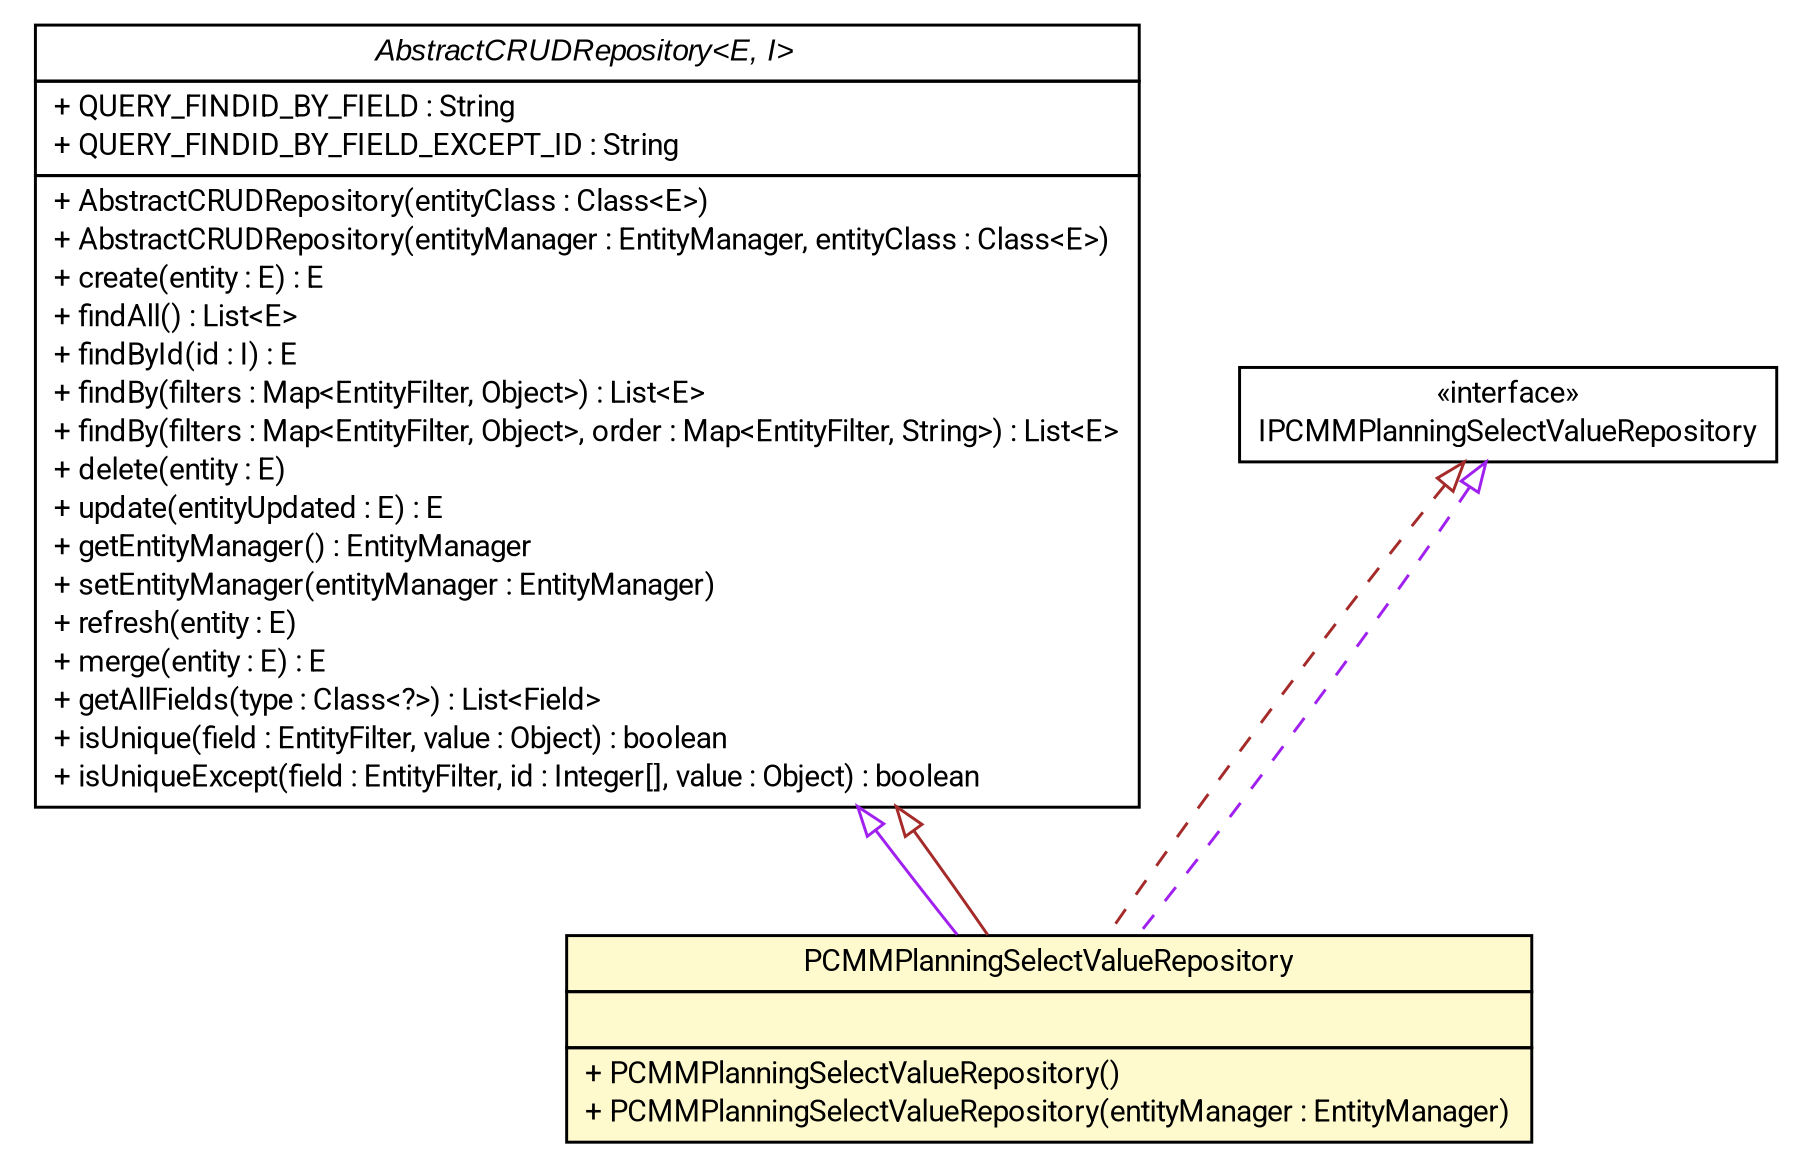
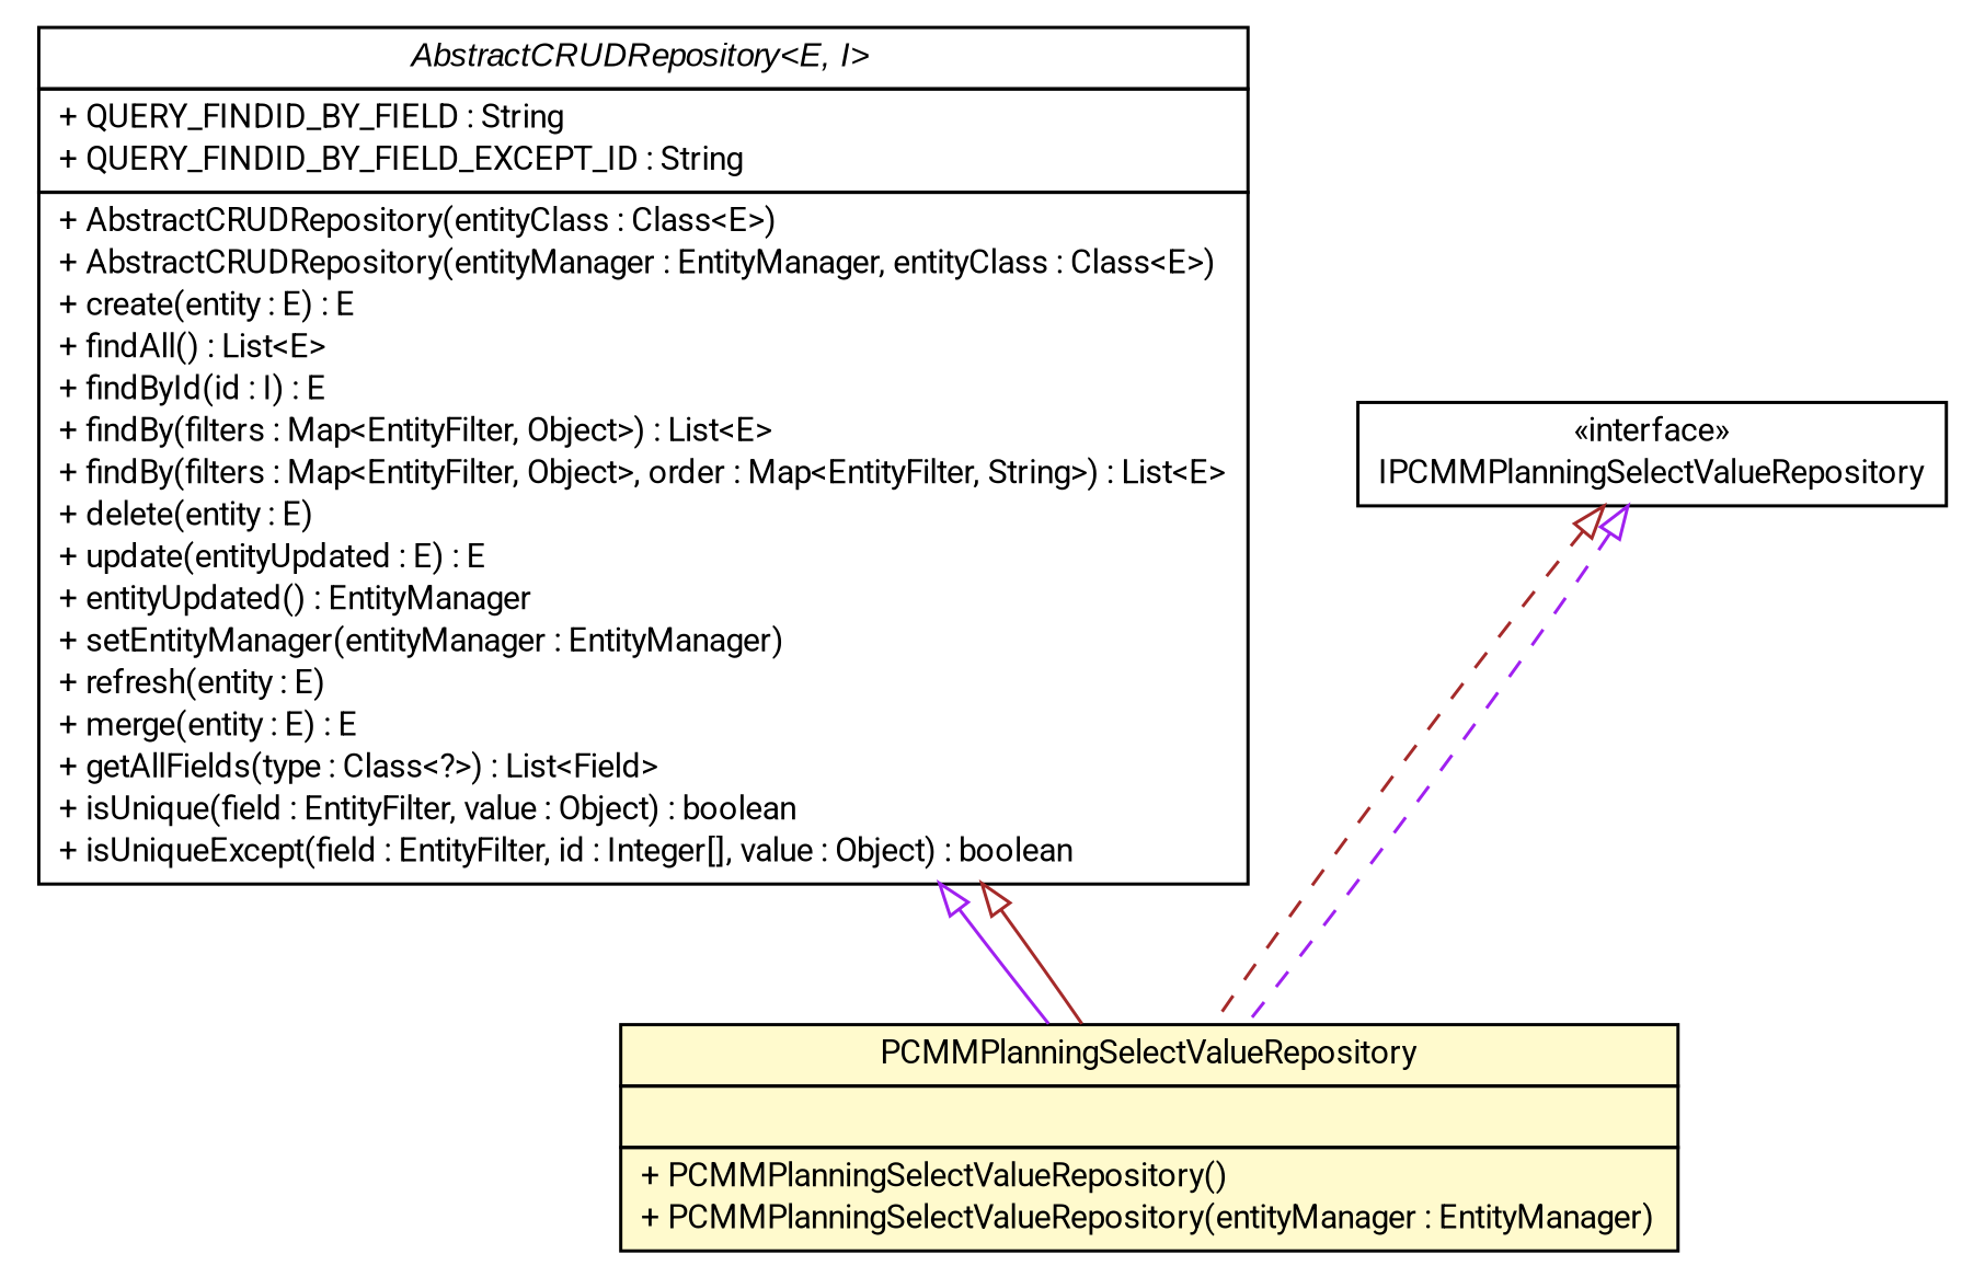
  digraph {
    nodesep=0.25
    ranksep=0.5
    fontname=Roboto
    node [fontcolor=black fontname=Roboto fontsize=10.0 shape=plaintext]
    edge [arrowtail=empty dir=back fontname=Roboto fontsize=10 headport=p labelfontname=arial labelfontsize=10 tailport=p color=purple]
-   n1 [label=<<table title="gov.sandia.cf.dao.AbstractCRUDRepository" border="0" cellborder="1" cellspacing="0" cellpadding="2" port="p" href="../AbstractCRUDRepository.html"> 		<tr><td><table border="0" cellspacing="0" cellpadding="1"> <tr><td align="center" balign="center"><font face="arial italic"> AbstractCRUDRepository&lt;E, I&gt; </font></td></tr> 		</table></td></tr> 		<tr><td><table border="0" cellspacing="0" cellpadding="1"> <tr><td align="left" balign="left"> + QUERY_FINDID_BY_FIELD : String </td></tr> <tr><td align="left" balign="left"> + QUERY_FINDID_BY_FIELD_EXCEPT_ID : String </td></tr> 		</table></td></tr> 		<tr><td><table border="0" cellspacing="0" cellpadding="1"> <tr><td align="left" balign="left"> + AbstractCRUDRepository(entityClass : Class&lt;E&gt;) </td></tr> <tr><td align="left" balign="left"> + AbstractCRUDRepository(entityManager : EntityManager, entityClass : Class&lt;E&gt;) </td></tr> <tr><td align="left" balign="left"> + create(entity : E) : E </td></tr> <tr><td align="left" balign="left"> + findAll() : List&lt;E&gt; </td></tr> <tr><td align="left" balign="left"> + findById(id : I) : E </td></tr> <tr><td align="left" balign="left"> + findBy(filters : Map&lt;EntityFilter, Object&gt;) : List&lt;E&gt; </td></tr> <tr><td align="left" balign="left"> + findBy(filters : Map&lt;EntityFilter, Object&gt;, order : Map&lt;EntityFilter, String&gt;) : List&lt;E&gt; </td></tr> <tr><td align="left" balign="left"> + delete(entity : E) </td></tr> <tr><td align="left" balign="left"> + update(entityUpdated : E) : E </td></tr> <tr><td align="left" balign="left"> + getEntityManager() : EntityManager </td></tr> <tr><td align="left" balign="left"> + setEntityManager(entityManager : EntityManager) </td></tr> <tr><td align="left" balign="left"> + refresh(entity : E) </td></tr> <tr><td align="left" balign="left"> + merge(entity : E) : E </td></tr> <tr><td align="left" balign="left"> + getAllFields(type : Class&lt;?&gt;) : List&lt;Field&gt; </td></tr> <tr><td align="left" balign="left"> + isUnique(field : EntityFilter, value : Object) : boolean </td></tr> <tr><td align="left" balign="left"> + isUniqueExcept(field : EntityFilter, id : Integer[], value : Object) : boolean </td></tr> 		</table></td></tr> 		</table>>]
+   n1 [label=<<table title="gov.sandia.cf.dao.AbstractCRUDRepository" border="0" cellborder="1" cellspacing="0" cellpadding="2" port="p" href="../AbstractCRUDRepository.html"> 		<tr><td><table border="0" cellspacing="0" cellpadding="1"> <tr><td align="center" balign="center"><font face="arial italic"> AbstractCRUDRepository&lt;E, I&gt; </font></td></tr> 		</table></td></tr> 		<tr><td><table border="0" cellspacing="0" cellpadding="1"> <tr><td align="left" balign="left"> + QUERY_FINDID_BY_FIELD : String </td></tr> <tr><td align="left" balign="left"> + QUERY_FINDID_BY_FIELD_EXCEPT_ID : String </td></tr> 		</table></td></tr> 		<tr><td><table border="0" cellspacing="0" cellpadding="1"> <tr><td align="left" balign="left"> + AbstractCRUDRepository(entityClass : Class&lt;E&gt;) </td></tr> <tr><td align="left" balign="left"> + AbstractCRUDRepository(entityManager : EntityManager, entityClass : Class&lt;E&gt;) </td></tr> <tr><td align="left" balign="left"> + create(entity : E) : E </td></tr> <tr><td align="left" balign="left"> + findAll() : List&lt;E&gt; </td></tr> <tr><td align="left" balign="left"> + findById(id : I) : E </td></tr> <tr><td align="left" balign="left"> + findBy(filters : Map&lt;EntityFilter, Object&gt;) : List&lt;E&gt; </td></tr> <tr><td align="left" balign="left"> + findBy(filters : Map&lt;EntityFilter, Object&gt;, order : Map&lt;EntityFilter, String&gt;) : List&lt;E&gt; </td></tr> <tr><td align="left" balign="left"> + delete(entity : E) </td></tr> <tr><td align="left" balign="left"> + update(entityUpdated : E) : E </td></tr> <tr><td align="left" balign="left"> + entityUpdated() : EntityManager </td></tr> <tr><td align="left" balign="left"> + setEntityManager(entityManager : EntityManager) </td></tr> <tr><td align="left" balign="left"> + refresh(entity : E) </td></tr> <tr><td align="left" balign="left"> + merge(entity : E) : E </td></tr> <tr><td align="left" balign="left"> + getAllFields(type : Class&lt;?&gt;) : List&lt;Field&gt; </td></tr> <tr><td align="left" balign="left"> + isUnique(field : EntityFilter, value : Object) : boolean </td></tr> <tr><td align="left" balign="left"> + isUniqueExcept(field : EntityFilter, id : Integer[], value : Object) : boolean </td></tr> 		</table></td></tr> 		</table>>]
    n2 [label=<<table title="gov.sandia.cf.dao.impl.PCMMPlanningSelectValueRepository" border="0" cellborder="1" cellspacing="0" cellpadding="2" port="p" bgcolor="lemonChiffon" href="./PCMMPlanningSelectValueRepository.html"> 		<tr><td><table border="0" cellspacing="0" cellpadding="1"> <tr><td align="center" balign="center"> PCMMPlanningSelectValueRepository </td></tr> 		</table></td></tr> 		<tr><td><table border="0" cellspacing="0" cellpadding="1"> <tr><td align="left" balign="left">  </td></tr> 		</table></td></tr> 		<tr><td><table border="0" cellspacing="0" cellpadding="1"> <tr><td align="left" balign="left"> + PCMMPlanningSelectValueRepository() </td></tr> <tr><td align="left" balign="left"> + PCMMPlanningSelectValueRepository(entityManager : EntityManager) </td></tr> 		</table></td></tr> 		</table>>]
    n3 [label=<<table title="gov.sandia.cf.dao.IPCMMPlanningSelectValueRepository" border="0" cellborder="1" cellspacing="0" cellpadding="2" port="p" href="../IPCMMPlanningSelectValueRepository.html"> 		<tr><td><table border="0" cellspacing="0" cellpadding="1"> <tr><td align="center" balign="center"> &#171;interface&#187; </td></tr> <tr><td align="center" balign="center"> IPCMMPlanningSelectValueRepository </td></tr> 		</table></td></tr> 		</table>>]
    n1 -> n2
    n1 -> n2 [color=brown]
    n3 -> n2 [style=dashed color=brown]
    n3 -> n2 [style=dashed]
  }
